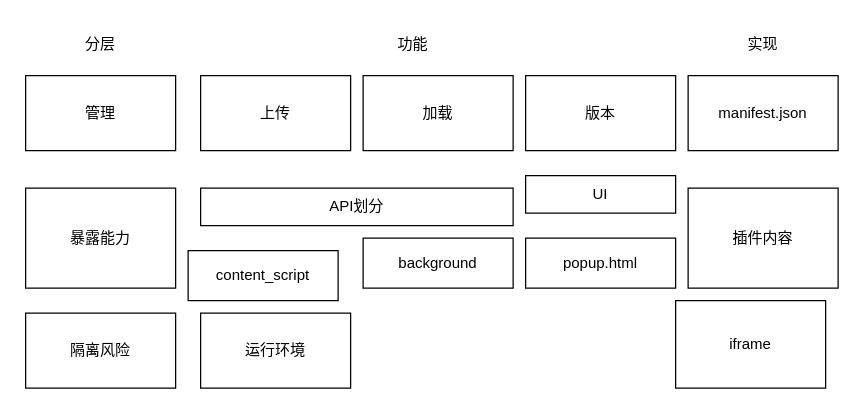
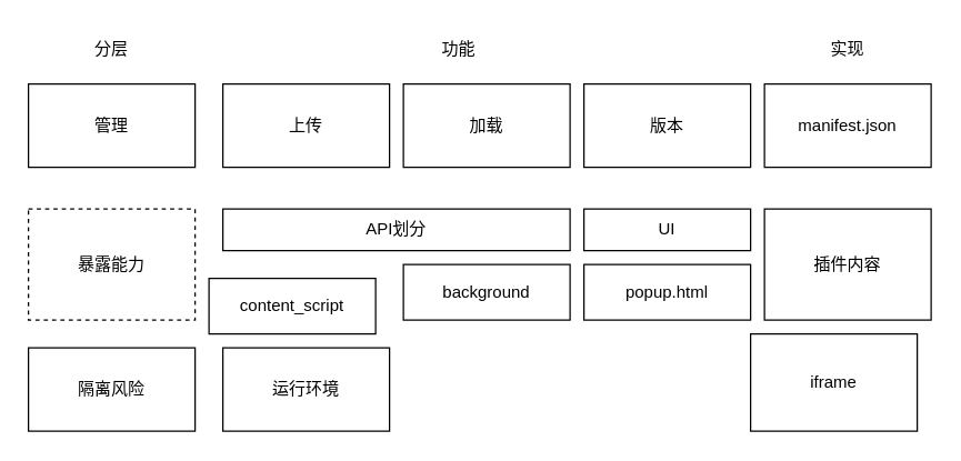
  <mxCell id="0" />
  <mxCell id="1" parent="0" />
  <mxCell id="2" value="管理" style="rounded=0;whiteSpace=wrap;html=1;" parent="1" vertex="1"><mxGeometry x="20" y="60" width="120" height="60" as="geometry" /></mxCell>
- <mxCell id="3" value="暴露能力" style="rounded=0;whiteSpace=wrap;html=1;" parent="1" vertex="1"><mxGeometry x="20" y="150" width="120" height="80" as="geometry" /></mxCell>
+ <mxCell id="3" value="暴露能力" style="rounded=0;whiteSpace=wrap;html=1;dashed=1;" parent="1" vertex="1"><mxGeometry x="20" y="150" width="120" height="80" as="geometry" /></mxCell>
  <mxCell id="4" value="隔离风险" style="rounded=0;whiteSpace=wrap;html=1;" parent="1" vertex="1"><mxGeometry x="20" y="250" width="120" height="60" as="geometry" /></mxCell>
  <mxCell id="5" value="上传" style="rounded=0;whiteSpace=wrap;html=1;" parent="1" vertex="1"><mxGeometry x="160" y="60" width="120" height="60" as="geometry" /></mxCell>
  <mxCell id="6" value="加载" style="rounded=0;whiteSpace=wrap;html=1;" parent="1" vertex="1"><mxGeometry x="290" y="60" width="120" height="60" as="geometry" /></mxCell>
  <mxCell id="7" value="版本" style="rounded=0;whiteSpace=wrap;html=1;" parent="1" vertex="1"><mxGeometry x="420" y="60" width="120" height="60" as="geometry" /></mxCell>
  <mxCell id="8" value="API划分" style="rounded=0;whiteSpace=wrap;html=1;" parent="1" vertex="1"><mxGeometry x="160" y="150" width="250" height="30" as="geometry" /></mxCell>
  <mxCell id="9" value="content_script" style="rounded=0;whiteSpace=wrap;html=1;" parent="1" vertex="1"><mxGeometry x="150" y="200" width="120" height="40" as="geometry" /></mxCell>
  <mxCell id="10" value="popup.html" style="rounded=0;whiteSpace=wrap;html=1;" parent="1" vertex="1"><mxGeometry x="420" y="190" width="120" height="40" as="geometry" /></mxCell>
  <mxCell id="11" value="运行环境" style="rounded=0;whiteSpace=wrap;html=1;" parent="1" vertex="1"><mxGeometry x="160" y="250" width="120" height="60" as="geometry" /></mxCell>
  <mxCell id="12" value="background" style="rounded=0;whiteSpace=wrap;html=1;" parent="1" vertex="1"><mxGeometry x="290" y="190" width="120" height="40" as="geometry" /></mxCell>
- <mxCell id="13" value="UI" style="rounded=0;whiteSpace=wrap;html=1;" parent="1" vertex="1"><mxGeometry x="420" y="140" width="120" height="30" as="geometry" /></mxCell>
+ <mxCell id="13" value="UI" style="rounded=0;whiteSpace=wrap;html=1;" parent="1" vertex="1"><mxGeometry x="420" y="150" width="120" height="30" as="geometry" /></mxCell>
  <mxCell id="14" value="manifest.json" style="rounded=0;whiteSpace=wrap;html=1;" parent="1" vertex="1"><mxGeometry x="550" y="60" width="120" height="60" as="geometry" /></mxCell>
  <mxCell id="15" value="插件内容" style="rounded=0;whiteSpace=wrap;html=1;" parent="1" vertex="1"><mxGeometry x="550" y="150" width="120" height="80" as="geometry" /></mxCell>
  <mxCell id="16" value="iframe" style="rounded=0;whiteSpace=wrap;html=1;" parent="1" vertex="1"><mxGeometry x="540" y="240" width="120" height="70" as="geometry" /></mxCell>
  <mxCell id="17" value="分层" style="text;html=1;strokeColor=none;fillColor=none;align=center;verticalAlign=middle;whiteSpace=wrap;rounded=0;" vertex="1" parent="1"><mxGeometry x="50" y="20" width="60" height="30" as="geometry" /></mxCell>
  <mxCell id="18" value="功能" style="text;html=1;strokeColor=none;fillColor=none;align=center;verticalAlign=middle;whiteSpace=wrap;rounded=0;" vertex="1" parent="1"><mxGeometry x="300" y="20" width="60" height="30" as="geometry" /></mxCell>
  <mxCell id="19" value="实现" style="text;html=1;strokeColor=none;fillColor=none;align=center;verticalAlign=middle;whiteSpace=wrap;rounded=0;" vertex="1" parent="1"><mxGeometry x="580" y="20" width="60" height="30" as="geometry" /></mxCell>
